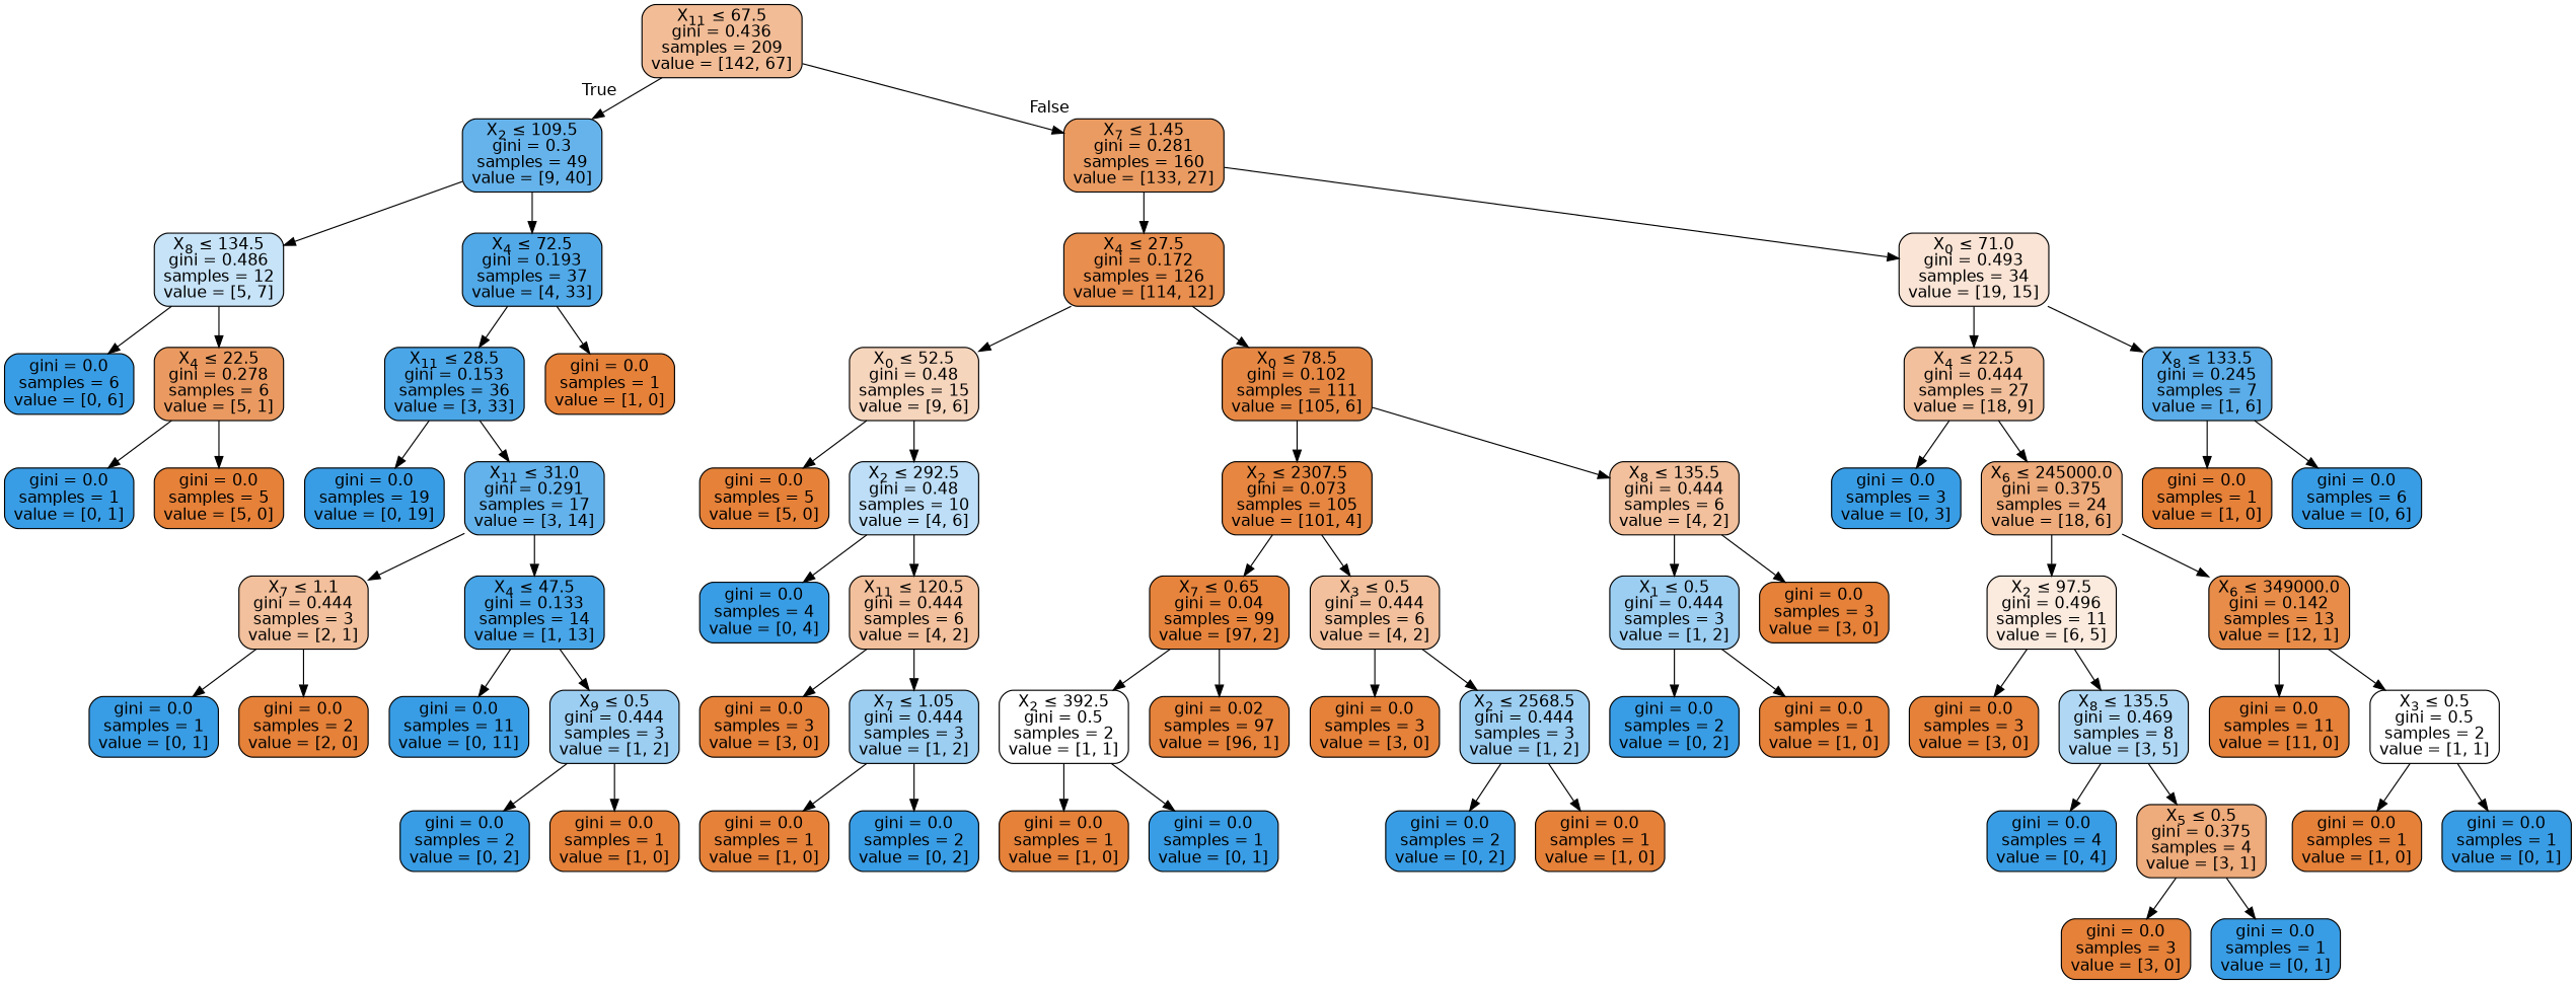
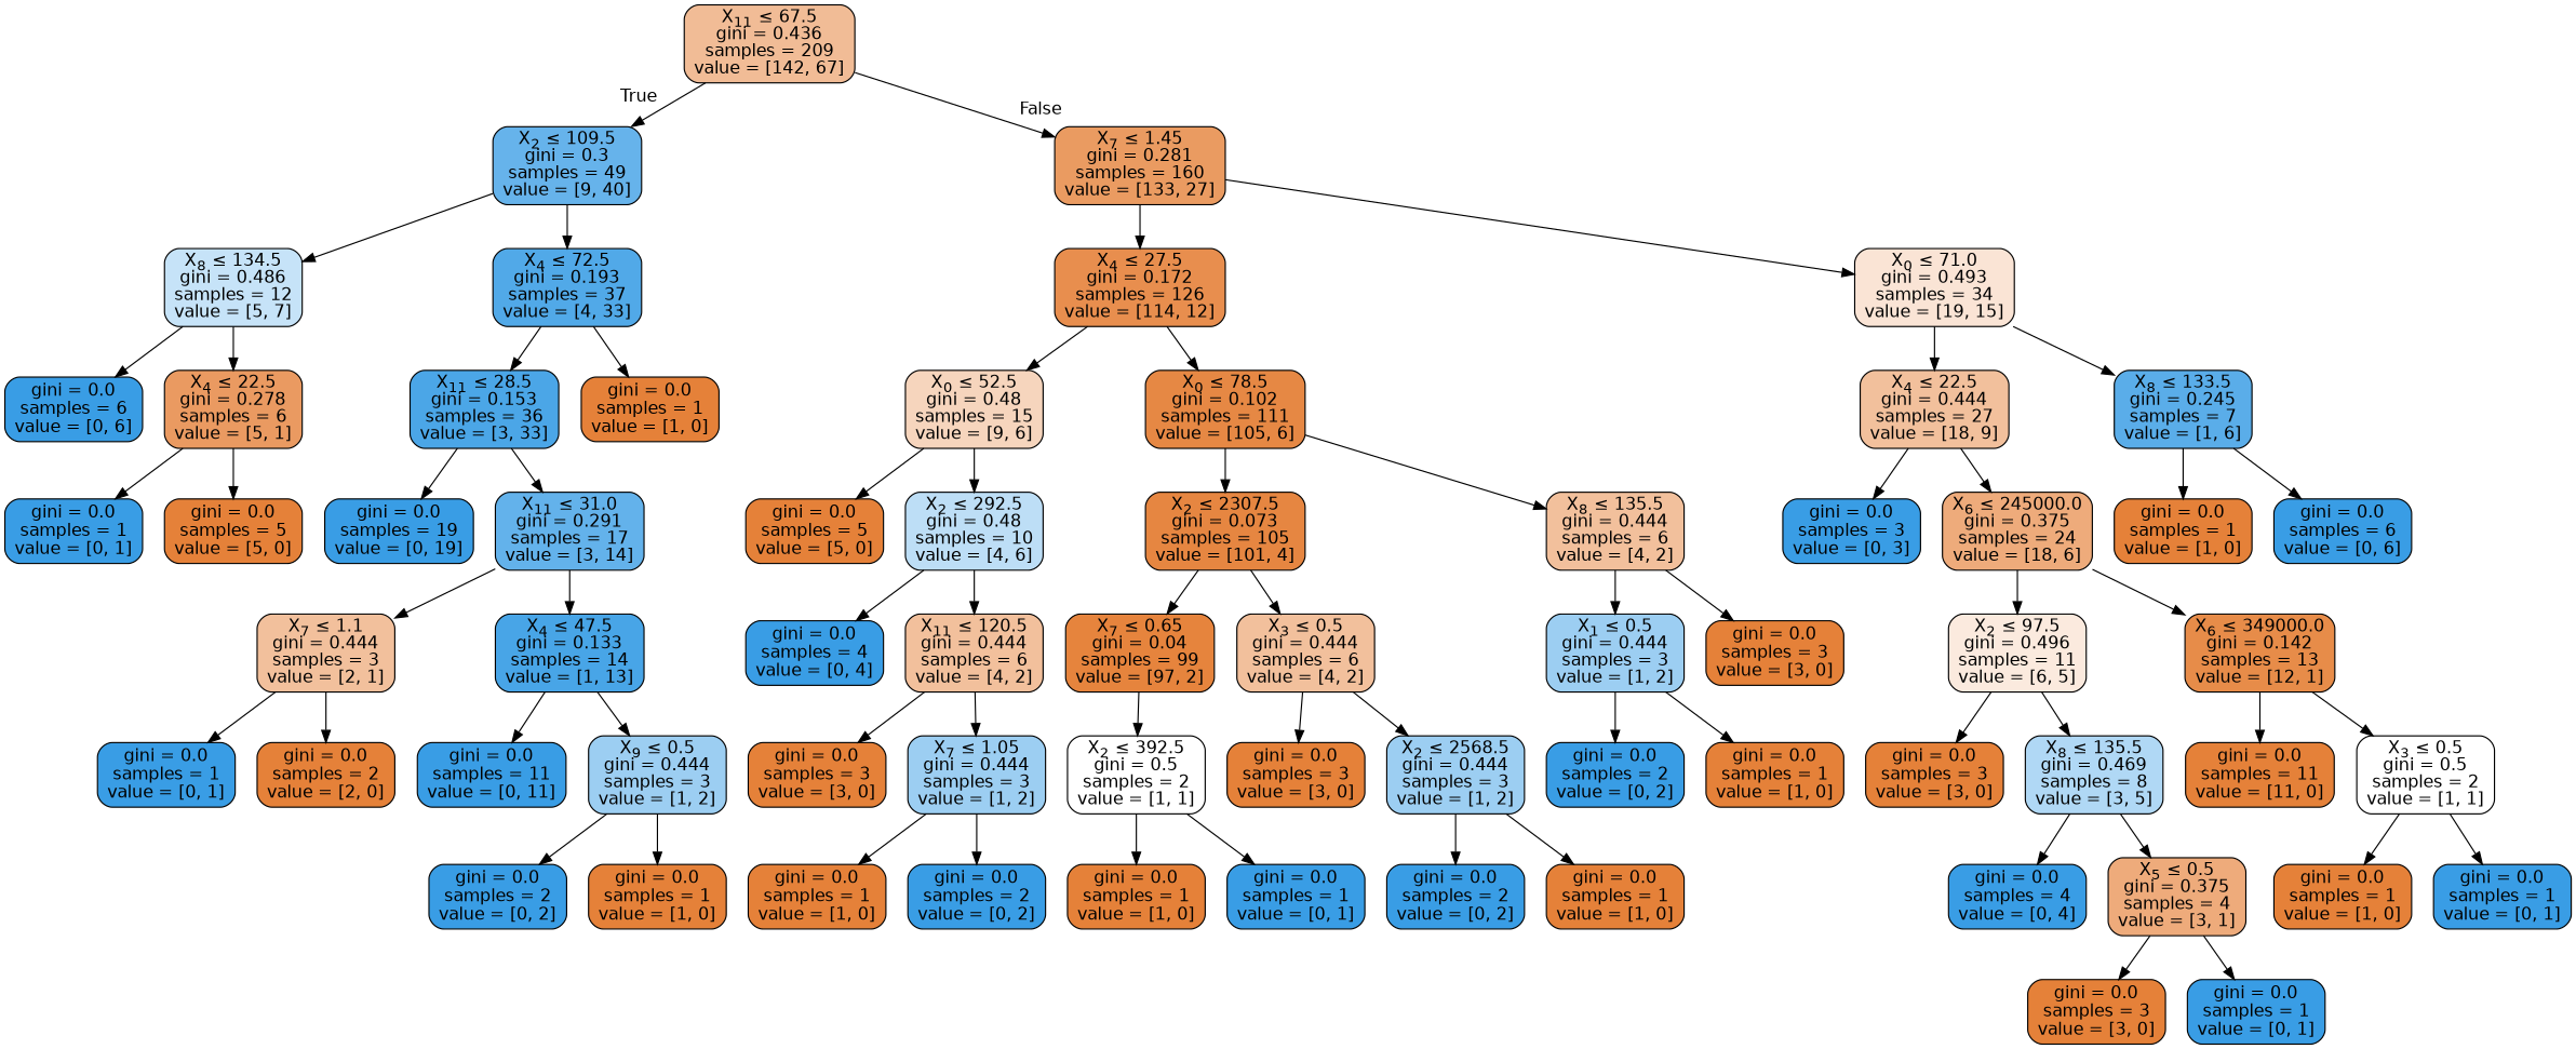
  digraph {
    node [color=black fillcolor="#e58139" fontname=helvetica shape=box style="filled, rounded"]
    edge [fontname=helvetica]
    n1 [fillcolor="#f1bc96" label=<X<SUB>11</SUB> &le; 67.5<br/>gini = 0.436<br/>samples = 209<br/>value = [142, 67]>]
    n2 [fillcolor="#66b3eb" label=<X<SUB>2</SUB> &le; 109.5<br/>gini = 0.3<br/>samples = 49<br/>value = [9, 40]>]
    n3 [fillcolor="#ea9b61" label=<X<SUB>7</SUB> &le; 1.45<br/>gini = 0.281<br/>samples = 160<br/>value = [133, 27]>]
    n4 [fillcolor="#c6e3f8" label=<X<SUB>8</SUB> &le; 134.5<br/>gini = 0.486<br/>samples = 12<br/>value = [5, 7]>]
    n5 [fillcolor="#51a9e8" label=<X<SUB>4</SUB> &le; 72.5<br/>gini = 0.193<br/>samples = 37<br/>value = [4, 33]>]
    n6 [fillcolor="#399de5" label=<gini = 0.0<br/>samples = 6<br/>value = [0, 6]>]
    n7 [fillcolor="#ea9a61" label=<X<SUB>4</SUB> &le; 22.5<br/>gini = 0.278<br/>samples = 6<br/>value = [5, 1]>]
    n8 [fillcolor="#399de5" label=<gini = 0.0<br/>samples = 1<br/>value = [0, 1]>]
    n9 [label=<gini = 0.0<br/>samples = 5<br/>value = [5, 0]>]
    n10 [fillcolor="#4ba6e7" label=<X<SUB>11</SUB> &le; 28.5<br/>gini = 0.153<br/>samples = 36<br/>value = [3, 33]>]
    n11 [label=<gini = 0.0<br/>samples = 1<br/>value = [1, 0]>]
    n12 [fillcolor="#399de5" label=<gini = 0.0<br/>samples = 19<br/>value = [0, 19]>]
    n13 [fillcolor="#63b2eb" label=<X<SUB>11</SUB> &le; 31.0<br/>gini = 0.291<br/>samples = 17<br/>value = [3, 14]>]
    n14 [fillcolor="#f2c09c" label=<X<SUB>7</SUB> &le; 1.1<br/>gini = 0.444<br/>samples = 3<br/>value = [2, 1]>]
    n15 [fillcolor="#48a5e7" label=<X<SUB>4</SUB> &le; 47.5<br/>gini = 0.133<br/>samples = 14<br/>value = [1, 13]>]
    n16 [fillcolor="#399de5" label=<gini = 0.0<br/>samples = 1<br/>value = [0, 1]>]
    n17 [label=<gini = 0.0<br/>samples = 2<br/>value = [2, 0]>]
    n18 [fillcolor="#399de5" label=<gini = 0.0<br/>samples = 11<br/>value = [0, 11]>]
    n19 [fillcolor="#9ccef2" label=<X<SUB>9</SUB> &le; 0.5<br/>gini = 0.444<br/>samples = 3<br/>value = [1, 2]>]
    n20 [fillcolor="#399de5" label=<gini = 0.0<br/>samples = 2<br/>value = [0, 2]>]
    n21 [label=<gini = 0.0<br/>samples = 1<br/>value = [1, 0]>]
    n22 [fillcolor="#e88e4e" label=<X<SUB>4</SUB> &le; 27.5<br/>gini = 0.172<br/>samples = 126<br/>value = [114, 12]>]
    n23 [fillcolor="#fae4d5" label=<X<SUB>0</SUB> &le; 71.0<br/>gini = 0.493<br/>samples = 34<br/>value = [19, 15]>]
    n24 [fillcolor="#f6d5bd" label=<X<SUB>0</SUB> &le; 52.5<br/>gini = 0.48<br/>samples = 15<br/>value = [9, 6]>]
    n25 [fillcolor="#e68844" label=<X<SUB>0</SUB> &le; 78.5<br/>gini = 0.102<br/>samples = 111<br/>value = [105, 6]>]
    n26 [label=<gini = 0.0<br/>samples = 5<br/>value = [5, 0]>]
    n27 [fillcolor="#bddef6" label=<X<SUB>2</SUB> &le; 292.5<br/>gini = 0.48<br/>samples = 10<br/>value = [4, 6]>]
    n28 [fillcolor="#399de5" label=<gini = 0.0<br/>samples = 4<br/>value = [0, 4]>]
    n29 [fillcolor="#f2c09c" label=<X<SUB>11</SUB> &le; 120.5<br/>gini = 0.444<br/>samples = 6<br/>value = [4, 2]>]
    n30 [label=<gini = 0.0<br/>samples = 3<br/>value = [3, 0]>]
    n31 [fillcolor="#9ccef2" label=<X<SUB>7</SUB> &le; 1.05<br/>gini = 0.444<br/>samples = 3<br/>value = [1, 2]>]
    n32 [label=<gini = 0.0<br/>samples = 1<br/>value = [1, 0]>]
    n33 [fillcolor="#399de5" label=<gini = 0.0<br/>samples = 2<br/>value = [0, 2]>]
    n34 [fillcolor="#e68641" label=<X<SUB>2</SUB> &le; 2307.5<br/>gini = 0.073<br/>samples = 105<br/>value = [101, 4]>]
    n35 [fillcolor="#f2c09c" label=<X<SUB>8</SUB> &le; 135.5<br/>gini = 0.444<br/>samples = 6<br/>value = [4, 2]>]
    n36 [fillcolor="#e6843d" label=<X<SUB>7</SUB> &le; 0.65<br/>gini = 0.04<br/>samples = 99<br/>value = [97, 2]>]
    n37 [fillcolor="#f2c09c" label=<X<SUB>3</SUB> &le; 0.5<br/>gini = 0.444<br/>samples = 6<br/>value = [4, 2]>]
    n38 [fillcolor="#ffffff" label=<X<SUB>2</SUB> &le; 392.5<br/>gini = 0.5<br/>samples = 2<br/>value = [1, 1]>]
-   n39 [fillcolor="#e5823b" label=<gini = 0.02<br/>samples = 97<br/>value = [96, 1]>]
    n40 [label=<gini = 0.0<br/>samples = 1<br/>value = [1, 0]>]
    n41 [fillcolor="#399de5" label=<gini = 0.0<br/>samples = 1<br/>value = [0, 1]>]
    n42 [label=<gini = 0.0<br/>samples = 3<br/>value = [3, 0]>]
    n43 [fillcolor="#9ccef2" label=<X<SUB>2</SUB> &le; 2568.5<br/>gini = 0.444<br/>samples = 3<br/>value = [1, 2]>]
    n44 [fillcolor="#399de5" label=<gini = 0.0<br/>samples = 2<br/>value = [0, 2]>]
    n45 [label=<gini = 0.0<br/>samples = 1<br/>value = [1, 0]>]
    n46 [fillcolor="#9ccef2" label=<X<SUB>1</SUB> &le; 0.5<br/>gini = 0.444<br/>samples = 3<br/>value = [1, 2]>]
    n47 [label=<gini = 0.0<br/>samples = 3<br/>value = [3, 0]>]
    n48 [fillcolor="#399de5" label=<gini = 0.0<br/>samples = 2<br/>value = [0, 2]>]
    n49 [label=<gini = 0.0<br/>samples = 1<br/>value = [1, 0]>]
    n50 [fillcolor="#f2c09c" label=<X<SUB>4</SUB> &le; 22.5<br/>gini = 0.444<br/>samples = 27<br/>value = [18, 9]>]
    n51 [fillcolor="#5aade9" label=<X<SUB>8</SUB> &le; 133.5<br/>gini = 0.245<br/>samples = 7<br/>value = [1, 6]>]
    n52 [fillcolor="#399de5" label=<gini = 0.0<br/>samples = 3<br/>value = [0, 3]>]
    n53 [fillcolor="#eeab7b" label=<X<SUB>6</SUB> &le; 245000.0<br/>gini = 0.375<br/>samples = 24<br/>value = [18, 6]>]
    n54 [fillcolor="#fbeade" label=<X<SUB>2</SUB> &le; 97.5<br/>gini = 0.496<br/>samples = 11<br/>value = [6, 5]>]
    n55 [fillcolor="#e78c49" label=<X<SUB>6</SUB> &le; 349000.0<br/>gini = 0.142<br/>samples = 13<br/>value = [12, 1]>]
    n56 [label=<gini = 0.0<br/>samples = 3<br/>value = [3, 0]>]
    n57 [fillcolor="#b0d8f5" label=<X<SUB>8</SUB> &le; 135.5<br/>gini = 0.469<br/>samples = 8<br/>value = [3, 5]>]
    n58 [fillcolor="#399de5" label=<gini = 0.0<br/>samples = 4<br/>value = [0, 4]>]
    n59 [fillcolor="#eeab7b" label=<X<SUB>5</SUB> &le; 0.5<br/>gini = 0.375<br/>samples = 4<br/>value = [3, 1]>]
    n60 [label=<gini = 0.0<br/>samples = 3<br/>value = [3, 0]>]
    n61 [fillcolor="#399de5" label=<gini = 0.0<br/>samples = 1<br/>value = [0, 1]>]
    n62 [label=<gini = 0.0<br/>samples = 11<br/>value = [11, 0]>]
    n63 [fillcolor="#ffffff" label=<X<SUB>3</SUB> &le; 0.5<br/>gini = 0.5<br/>samples = 2<br/>value = [1, 1]>]
    n64 [label=<gini = 0.0<br/>samples = 1<br/>value = [1, 0]>]
    n65 [fillcolor="#399de5" label=<gini = 0.0<br/>samples = 1<br/>value = [0, 1]>]
    n66 [label=<gini = 0.0<br/>samples = 1<br/>value = [1, 0]>]
    n67 [fillcolor="#399de5" label=<gini = 0.0<br/>samples = 6<br/>value = [0, 6]>]
    n1 -> n2 [headlabel=True labelangle=45 labeldistance=2.5]
    n1 -> n3 [headlabel=False labelangle=-45 labeldistance=2.5]
    n2 -> n4
    n2 -> n5
    n3 -> n22
    n3 -> n23
    n4 -> n6
    n4 -> n7
    n5 -> n10
    n5 -> n11
    n7 -> n8
    n7 -> n9
    n10 -> n12
    n10 -> n13
    n13 -> n14
    n13 -> n15
    n14 -> n16
    n14 -> n17
    n15 -> n18
    n15 -> n19
    n19 -> n20
    n19 -> n21
    n22 -> n24
    n22 -> n25
    n23 -> n50
    n23 -> n51
    n24 -> n26
    n24 -> n27
    n25 -> n34
    n25 -> n35
    n27 -> n28
    n27 -> n29
    n29 -> n30
    n29 -> n31
    n31 -> n32
    n31 -> n33
    n34 -> n36
    n34 -> n37
    n35 -> n46
    n35 -> n47
    n36 -> n38
-   n36 -> n39
    n37 -> n42
    n37 -> n43
    n38 -> n40
    n38 -> n41
    n43 -> n44
    n43 -> n45
    n46 -> n48
    n46 -> n49
    n50 -> n52
    n50 -> n53
    n51 -> n66
    n51 -> n67
    n53 -> n54
    n53 -> n55
    n54 -> n56
    n54 -> n57
    n55 -> n62
    n55 -> n63
    n57 -> n58
    n57 -> n59
    n59 -> n60
    n59 -> n61
    n63 -> n64
    n63 -> n65
  }
